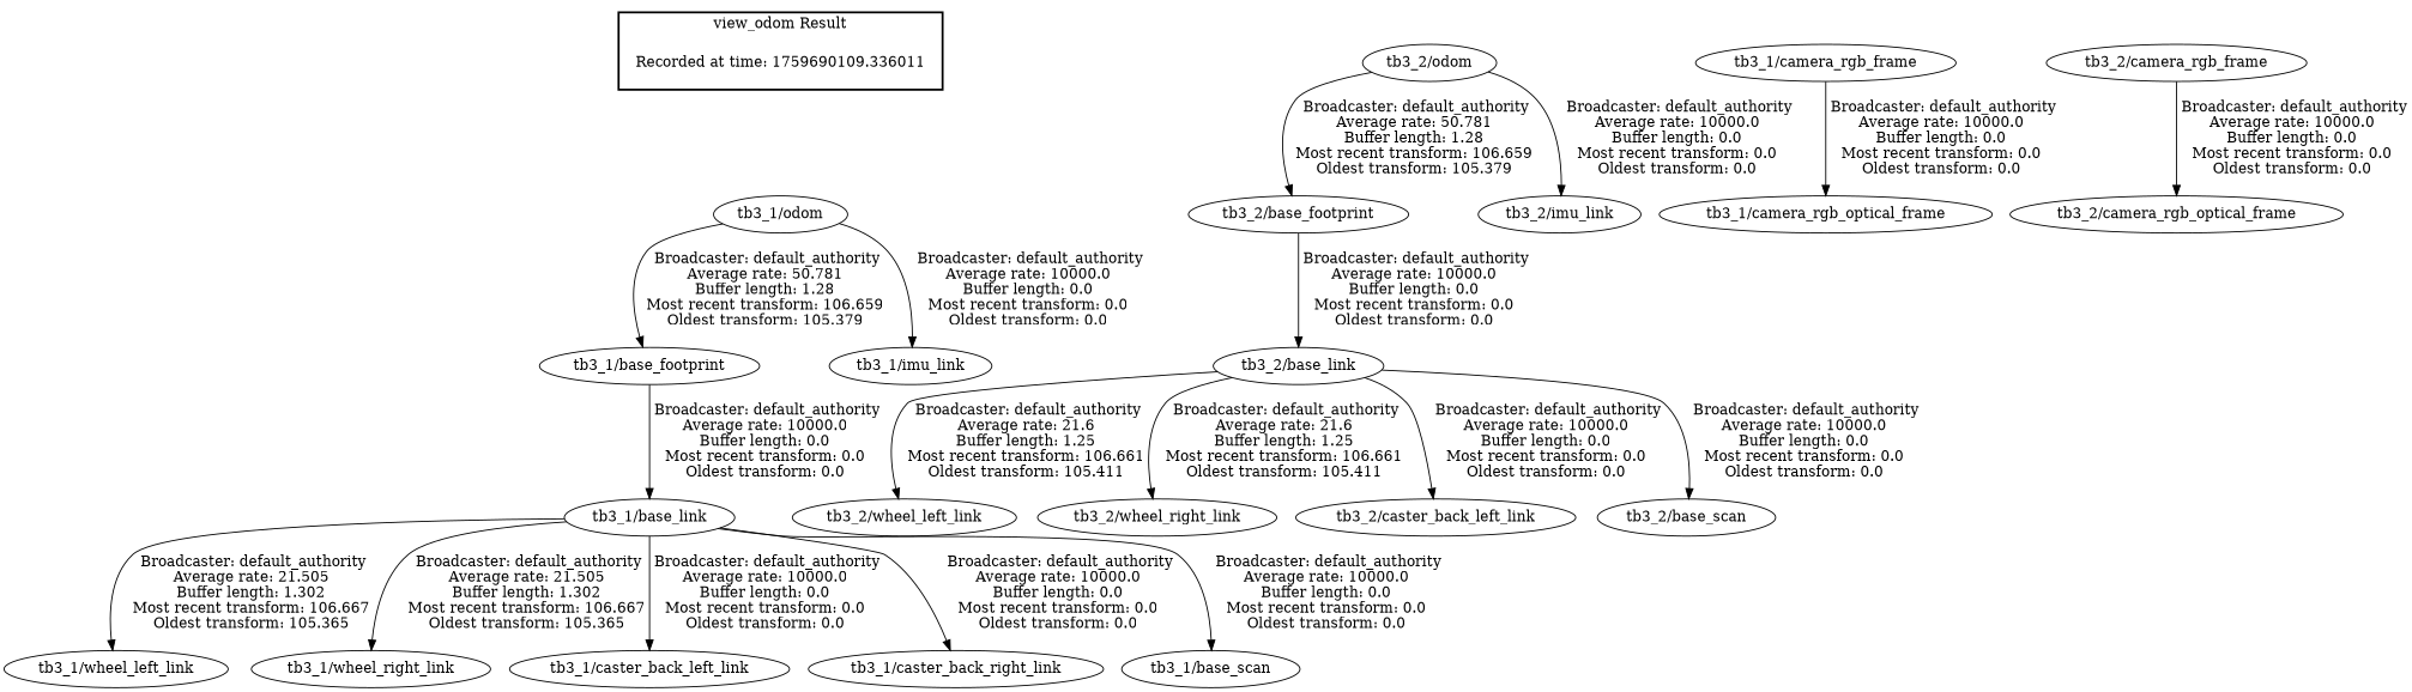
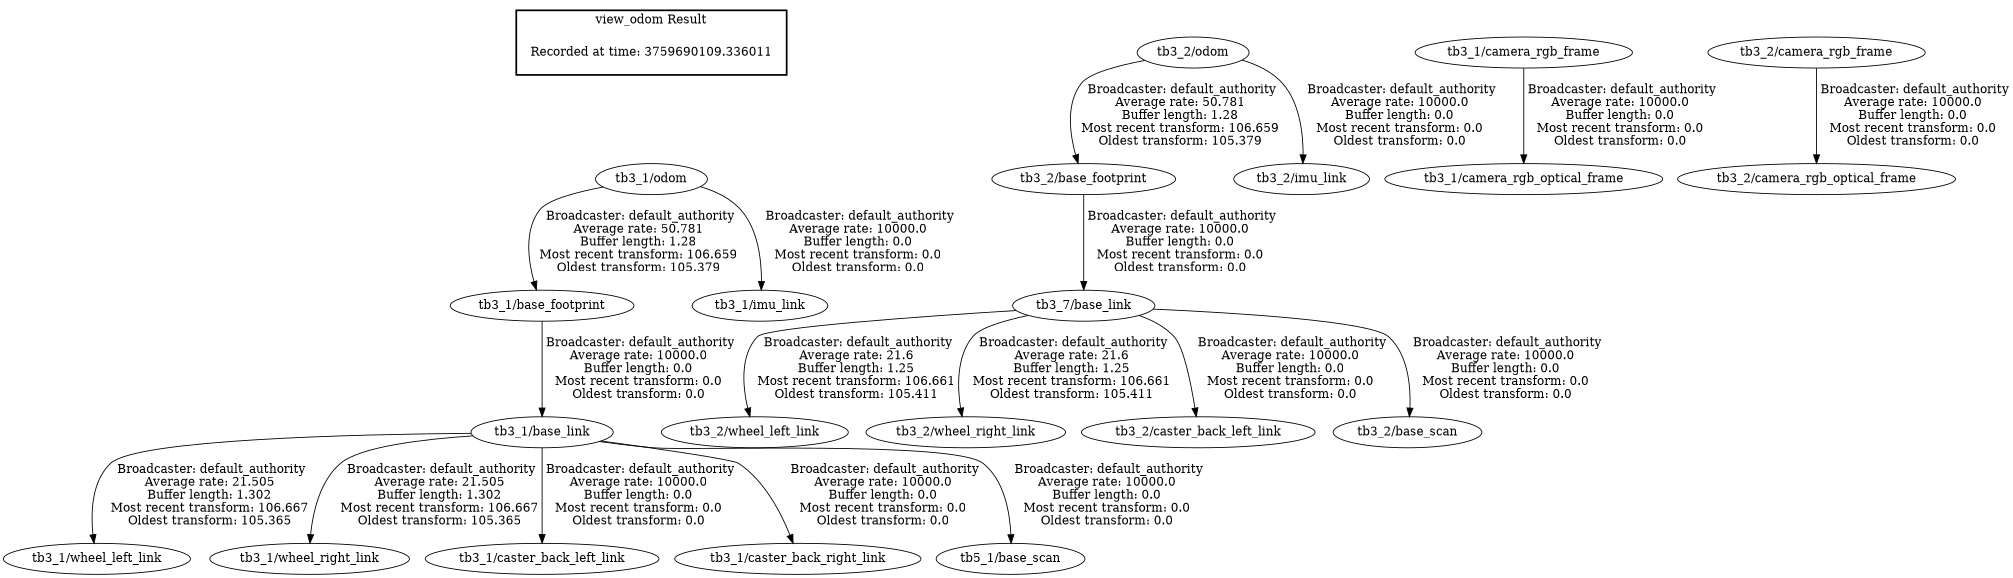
  digraph {
-   "Recorded at time: 1759690109.336011" [shape=plaintext]
+   "Recorded at time: 1759690109.336011" [shape=plaintext label="Recorded at time: 3759690109.336011"]
    "tb3_1/odom"
    "tb3_2/odom"
    "tb3_2/base_footprint"
    "tb3_2/imu_link"
-   "tb3_2/base_link"
+   "tb3_2/base_link" [label="tb3_7/base_link"]
    "tb3_2/wheel_left_link"
    "tb3_2/wheel_right_link"
    "tb3_2/caster_back_left_link"
    "tb3_2/base_scan"
    "tb3_1/base_footprint"
    "tb3_1/imu_link"
    "tb3_1/base_link"
    "tb3_1/wheel_left_link"
    "tb3_1/wheel_right_link"
    "tb3_1/caster_back_left_link"
    "tb3_1/caster_back_right_link"
-   "tb3_1/base_scan"
+   "tb3_1/base_scan" [label="tb5_1/base_scan"]
    "tb3_1/camera_rgb_frame"
    "tb3_1/camera_rgb_optical_frame"
    "tb3_2/camera_rgb_frame"
    "tb3_2/camera_rgb_optical_frame"
    subgraph cluster_1 {
      color=black
      label="view_odom Result"
      style=bold
      "Recorded at time: 1759690109.336011"
    }
    "Recorded at time: 1759690109.336011" -> "tb3_1/odom" [style=invis]
    "tb3_1/odom" -> "tb3_1/base_footprint" [label=" Broadcaster: default_authority\nAverage rate: 50.781\nBuffer length: 1.28\nMost recent transform: 106.659\nOldest transform: 105.379\n"]
    "tb3_1/odom" -> "tb3_1/imu_link" [label=" Broadcaster: default_authority\nAverage rate: 10000.0\nBuffer length: 0.0\nMost recent transform: 0.0\nOldest transform: 0.0\n"]
    "tb3_2/odom" -> "tb3_2/base_footprint" [label=" Broadcaster: default_authority\nAverage rate: 50.781\nBuffer length: 1.28\nMost recent transform: 106.659\nOldest transform: 105.379\n"]
    "tb3_2/odom" -> "tb3_2/imu_link" [label=" Broadcaster: default_authority\nAverage rate: 10000.0\nBuffer length: 0.0\nMost recent transform: 0.0\nOldest transform: 0.0\n"]
    "tb3_2/base_footprint" -> "tb3_2/base_link" [label=" Broadcaster: default_authority\nAverage rate: 10000.0\nBuffer length: 0.0\nMost recent transform: 0.0\nOldest transform: 0.0\n"]
    "tb3_2/base_link" -> "tb3_2/wheel_left_link" [label=" Broadcaster: default_authority\nAverage rate: 21.6\nBuffer length: 1.25\nMost recent transform: 106.661\nOldest transform: 105.411\n"]
    "tb3_2/base_link" -> "tb3_2/wheel_right_link" [label=" Broadcaster: default_authority\nAverage rate: 21.6\nBuffer length: 1.25\nMost recent transform: 106.661\nOldest transform: 105.411\n"]
    "tb3_2/base_link" -> "tb3_2/caster_back_left_link" [label=" Broadcaster: default_authority\nAverage rate: 10000.0\nBuffer length: 0.0\nMost recent transform: 0.0\nOldest transform: 0.0\n"]
    "tb3_2/base_link" -> "tb3_2/base_scan" [label=" Broadcaster: default_authority\nAverage rate: 10000.0\nBuffer length: 0.0\nMost recent transform: 0.0\nOldest transform: 0.0\n"]
    "tb3_1/base_footprint" -> "tb3_1/base_link" [label=" Broadcaster: default_authority\nAverage rate: 10000.0\nBuffer length: 0.0\nMost recent transform: 0.0\nOldest transform: 0.0\n"]
    "tb3_1/base_link" -> "tb3_1/wheel_left_link" [label=" Broadcaster: default_authority\nAverage rate: 21.505\nBuffer length: 1.302\nMost recent transform: 106.667\nOldest transform: 105.365\n"]
    "tb3_1/base_link" -> "tb3_1/wheel_right_link" [label=" Broadcaster: default_authority\nAverage rate: 21.505\nBuffer length: 1.302\nMost recent transform: 106.667\nOldest transform: 105.365\n"]
    "tb3_1/base_link" -> "tb3_1/caster_back_left_link" [label=" Broadcaster: default_authority\nAverage rate: 10000.0\nBuffer length: 0.0\nMost recent transform: 0.0\nOldest transform: 0.0\n"]
    "tb3_1/base_link" -> "tb3_1/caster_back_right_link" [label=" Broadcaster: default_authority\nAverage rate: 10000.0\nBuffer length: 0.0\nMost recent transform: 0.0\nOldest transform: 0.0\n"]
    "tb3_1/base_link" -> "tb3_1/base_scan" [label=" Broadcaster: default_authority\nAverage rate: 10000.0\nBuffer length: 0.0\nMost recent transform: 0.0\nOldest transform: 0.0\n"]
    "tb3_1/camera_rgb_frame" -> "tb3_1/camera_rgb_optical_frame" [label=" Broadcaster: default_authority\nAverage rate: 10000.0\nBuffer length: 0.0\nMost recent transform: 0.0\nOldest transform: 0.0\n"]
    "tb3_2/camera_rgb_frame" -> "tb3_2/camera_rgb_optical_frame" [label=" Broadcaster: default_authority\nAverage rate: 10000.0\nBuffer length: 0.0\nMost recent transform: 0.0\nOldest transform: 0.0\n"]
  }
